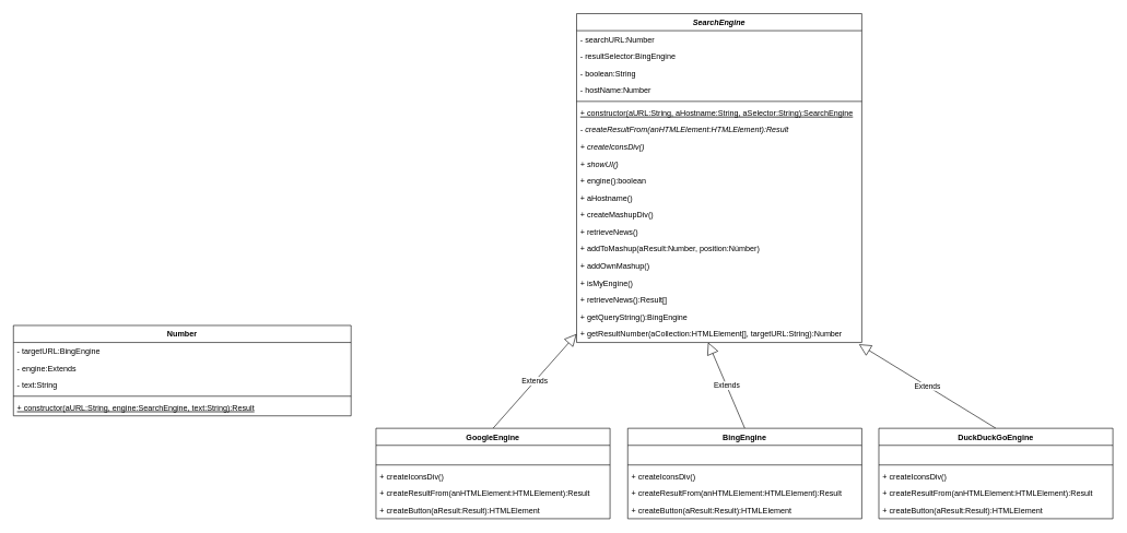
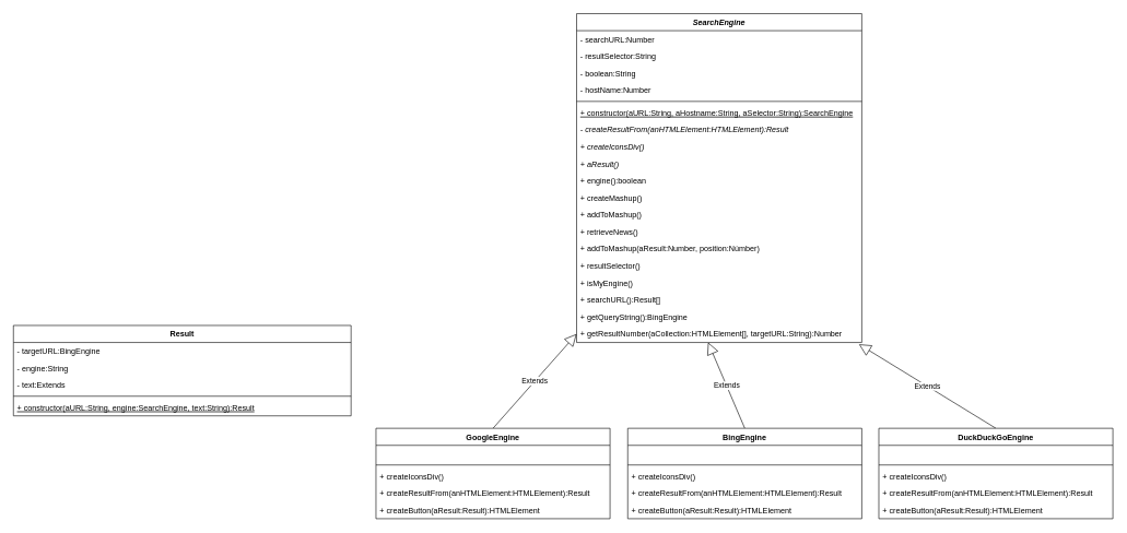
  <mxCell id="0" />
  <mxCell id="1" parent="0" />
- <mxCell id="2" value="Number" style="swimlane;fontStyle=1;align=center;verticalAlign=top;childLayout=stackLayout;horizontal=1;startSize=26;horizontalStack=0;resizeParent=1;resizeParentMax=0;resizeLast=0;collapsible=1;marginBottom=0;" parent="1" vertex="1"><mxGeometry x="20" y="496" width="515" height="138" as="geometry" /></mxCell>
+ <mxCell id="2" value="Result" style="swimlane;fontStyle=1;align=center;verticalAlign=top;childLayout=stackLayout;horizontal=1;startSize=26;horizontalStack=0;resizeParent=1;resizeParentMax=0;resizeLast=0;collapsible=1;marginBottom=0;" parent="1" vertex="1"><mxGeometry x="20" y="496" width="515" height="138" as="geometry" /></mxCell>
  <mxCell id="3" value="- targetURL:BingEngine" style="text;strokeColor=none;fillColor=none;align=left;verticalAlign=top;spacingLeft=4;spacingRight=4;overflow=hidden;rotatable=0;points=[[0,0.5],[1,0.5]];portConstraint=eastwest;" parent="2" vertex="1"><mxGeometry y="26" width="515" height="26" as="geometry" /></mxCell>
- <mxCell id="4" value="- engine:Extends" style="text;strokeColor=none;fillColor=none;align=left;verticalAlign=top;spacingLeft=4;spacingRight=4;overflow=hidden;rotatable=0;points=[[0,0.5],[1,0.5]];portConstraint=eastwest;" parent="2" vertex="1"><mxGeometry y="52" width="515" height="26" as="geometry" /></mxCell>
- <mxCell id="5" value="- text:String" style="text;strokeColor=none;fillColor=none;align=left;verticalAlign=top;spacingLeft=4;spacingRight=4;overflow=hidden;rotatable=0;points=[[0,0.5],[1,0.5]];portConstraint=eastwest;" parent="2" vertex="1"><mxGeometry y="78" width="515" height="26" as="geometry" /></mxCell>
+ <mxCell id="4" value="- engine:String" style="text;strokeColor=none;fillColor=none;align=left;verticalAlign=top;spacingLeft=4;spacingRight=4;overflow=hidden;rotatable=0;points=[[0,0.5],[1,0.5]];portConstraint=eastwest;" parent="2" vertex="1"><mxGeometry y="52" width="515" height="26" as="geometry" /></mxCell>
+ <mxCell id="5" value="- text:Extends" style="text;strokeColor=none;fillColor=none;align=left;verticalAlign=top;spacingLeft=4;spacingRight=4;overflow=hidden;rotatable=0;points=[[0,0.5],[1,0.5]];portConstraint=eastwest;" parent="2" vertex="1"><mxGeometry y="78" width="515" height="26" as="geometry" /></mxCell>
  <mxCell id="6" value="" style="line;strokeWidth=1;fillColor=none;align=left;verticalAlign=middle;spacingTop=-1;spacingLeft=3;spacingRight=3;rotatable=0;labelPosition=right;points=[];portConstraint=eastwest;" parent="2" vertex="1"><mxGeometry y="104" width="515" height="8" as="geometry" /></mxCell>
  <mxCell id="7" value="+ constructor(aURL:String, engine:SearchEngine, text:String):Result" style="text;strokeColor=none;fillColor=none;align=left;verticalAlign=top;spacingLeft=4;spacingRight=4;overflow=hidden;rotatable=0;points=[[0,0.5],[1,0.5]];portConstraint=eastwest;fontStyle=4" parent="2" vertex="1"><mxGeometry y="112" width="515" height="26" as="geometry" /></mxCell>
  <mxCell id="8" value="Extends" style="endArrow=block;endSize=16;endFill=0;html=1;exitX=0.5;exitY=0;exitDx=0;exitDy=0;entryX=0;entryY=0.5;entryDx=0;entryDy=0;" parent="1" source="43" target="30" edge="1"><mxGeometry width="160" relative="1" as="geometry"><mxPoint x="663" y="511" as="sourcePoint" /><mxPoint x="797.13" y="532.998" as="targetPoint" /></mxGeometry></mxCell>
  <mxCell id="9" value="Extends" style="endArrow=block;endSize=16;endFill=0;html=1;entryX=0.461;entryY=0.995;entryDx=0;entryDy=0;entryPerimeter=0;exitX=0.5;exitY=0;exitDx=0;exitDy=0;" parent="1" source="31" target="30" edge="1"><mxGeometry width="160" relative="1" as="geometry"><mxPoint x="1106" y="645" as="sourcePoint" /><mxPoint x="1018.545" y="535.988" as="targetPoint" /></mxGeometry></mxCell>
  <mxCell id="10" value="Extends" style="endArrow=block;endSize=16;endFill=0;html=1;entryX=0.99;entryY=1.104;entryDx=0;entryDy=0;entryPerimeter=0;exitX=0.5;exitY=0;exitDx=0;exitDy=0;" parent="1" source="37" target="30" edge="1"><mxGeometry width="160" relative="1" as="geometry"><mxPoint x="1410" y="665" as="sourcePoint" /><mxPoint x="1209.075" y="535" as="targetPoint" /></mxGeometry></mxCell>
  <mxCell id="11" value="SearchEngine" style="swimlane;fontStyle=3;align=center;verticalAlign=top;childLayout=stackLayout;horizontal=1;startSize=26;horizontalStack=0;resizeParent=1;resizeParentMax=0;resizeLast=0;collapsible=1;marginBottom=0;" parent="1" vertex="1"><mxGeometry x="879" y="20" width="435" height="502" as="geometry" /></mxCell>
  <mxCell id="12" value="- searchURL:Number" style="text;strokeColor=none;fillColor=none;align=left;verticalAlign=top;spacingLeft=4;spacingRight=4;overflow=hidden;rotatable=0;points=[[0,0.5],[1,0.5]];portConstraint=eastwest;" parent="11" vertex="1"><mxGeometry y="26" width="435" height="26" as="geometry" /></mxCell>
- <mxCell id="13" value="- resultSelector:BingEngine" style="text;strokeColor=none;fillColor=none;align=left;verticalAlign=top;spacingLeft=4;spacingRight=4;overflow=hidden;rotatable=0;points=[[0,0.5],[1,0.5]];portConstraint=eastwest;" parent="11" vertex="1"><mxGeometry y="52" width="435" height="26" as="geometry" /></mxCell>
+ <mxCell id="13" value="- resultSelector:String" style="text;strokeColor=none;fillColor=none;align=left;verticalAlign=top;spacingLeft=4;spacingRight=4;overflow=hidden;rotatable=0;points=[[0,0.5],[1,0.5]];portConstraint=eastwest;" parent="11" vertex="1"><mxGeometry y="52" width="435" height="26" as="geometry" /></mxCell>
  <mxCell id="14" value="- boolean:String" style="text;strokeColor=none;fillColor=none;align=left;verticalAlign=top;spacingLeft=4;spacingRight=4;overflow=hidden;rotatable=0;points=[[0,0.5],[1,0.5]];portConstraint=eastwest;" parent="11" vertex="1"><mxGeometry y="78" width="435" height="26" as="geometry" /></mxCell>
  <mxCell id="15" value="- hostName:Number" style="text;strokeColor=none;fillColor=none;align=left;verticalAlign=top;spacingLeft=4;spacingRight=4;overflow=hidden;rotatable=0;points=[[0,0.5],[1,0.5]];portConstraint=eastwest;" parent="11" vertex="1"><mxGeometry y="104" width="435" height="26" as="geometry" /></mxCell>
  <mxCell id="16" value="" style="line;strokeWidth=1;fillColor=none;align=left;verticalAlign=middle;spacingTop=-1;spacingLeft=3;spacingRight=3;rotatable=0;labelPosition=right;points=[];portConstraint=eastwest;" parent="11" vertex="1"><mxGeometry y="130" width="435" height="8" as="geometry" /></mxCell>
  <mxCell id="17" value="+ constructor(aURL:String, aHostname:String, aSelector:String):SearchEngine" style="text;strokeColor=none;fillColor=none;align=left;verticalAlign=top;spacingLeft=4;spacingRight=4;overflow=hidden;rotatable=0;points=[[0,0.5],[1,0.5]];portConstraint=eastwest;fontStyle=4" parent="11" vertex="1"><mxGeometry y="138" width="435" height="26" as="geometry" /></mxCell>
  <mxCell id="18" value="- createResultFrom(anHTMLElement:HTMLElement):Result" style="text;strokeColor=none;fillColor=none;align=left;verticalAlign=top;spacingLeft=4;spacingRight=4;overflow=hidden;rotatable=0;points=[[0,0.5],[1,0.5]];portConstraint=eastwest;fontStyle=2" vertex="1" parent="11"><mxGeometry y="164" width="435" height="26" as="geometry" /></mxCell>
  <mxCell id="19" value="+ createIconsDiv()" style="text;strokeColor=none;fillColor=none;align=left;verticalAlign=top;spacingLeft=4;spacingRight=4;overflow=hidden;rotatable=0;points=[[0,0.5],[1,0.5]];portConstraint=eastwest;fontStyle=2" vertex="1" parent="11"><mxGeometry y="190" width="435" height="26" as="geometry" /></mxCell>
- <mxCell id="20" value="+ showUI()" style="text;strokeColor=none;fillColor=none;align=left;verticalAlign=top;spacingLeft=4;spacingRight=4;overflow=hidden;rotatable=0;points=[[0,0.5],[1,0.5]];portConstraint=eastwest;fontStyle=2" parent="11" vertex="1"><mxGeometry y="216" width="435" height="26" as="geometry" /></mxCell>
+ <mxCell id="20" value="+ aResult()" style="text;strokeColor=none;fillColor=none;align=left;verticalAlign=top;spacingLeft=4;spacingRight=4;overflow=hidden;rotatable=0;points=[[0,0.5],[1,0.5]];portConstraint=eastwest;fontStyle=2" parent="11" vertex="1"><mxGeometry y="216" width="435" height="26" as="geometry" /></mxCell>
  <mxCell id="21" value="+ engine():boolean" style="text;strokeColor=none;fillColor=none;align=left;verticalAlign=top;spacingLeft=4;spacingRight=4;overflow=hidden;rotatable=0;points=[[0,0.5],[1,0.5]];portConstraint=eastwest;" parent="11" vertex="1"><mxGeometry y="242" width="435" height="26" as="geometry" /></mxCell>
- <mxCell id="22" value="+ aHostname()" style="text;strokeColor=none;fillColor=none;align=left;verticalAlign=top;spacingLeft=4;spacingRight=4;overflow=hidden;rotatable=0;points=[[0,0.5],[1,0.5]];portConstraint=eastwest;" vertex="1" parent="11"><mxGeometry y="268" width="435" height="26" as="geometry" /></mxCell>
- <mxCell id="23" value="+ createMashupDiv()" style="text;strokeColor=none;fillColor=none;align=left;verticalAlign=top;spacingLeft=4;spacingRight=4;overflow=hidden;rotatable=0;points=[[0,0.5],[1,0.5]];portConstraint=eastwest;" vertex="1" parent="11"><mxGeometry y="294" width="435" height="26" as="geometry" /></mxCell>
+ <mxCell id="22" value="+ createMashup()" style="text;strokeColor=none;fillColor=none;align=left;verticalAlign=top;spacingLeft=4;spacingRight=4;overflow=hidden;rotatable=0;points=[[0,0.5],[1,0.5]];portConstraint=eastwest;" vertex="1" parent="11"><mxGeometry y="268" width="435" height="26" as="geometry" /></mxCell>
+ <mxCell id="23" value="+ addToMashup()" style="text;strokeColor=none;fillColor=none;align=left;verticalAlign=top;spacingLeft=4;spacingRight=4;overflow=hidden;rotatable=0;points=[[0,0.5],[1,0.5]];portConstraint=eastwest;" vertex="1" parent="11"><mxGeometry y="294" width="435" height="26" as="geometry" /></mxCell>
  <mxCell id="24" value="+ retrieveNews()" style="text;strokeColor=none;fillColor=none;align=left;verticalAlign=top;spacingLeft=4;spacingRight=4;overflow=hidden;rotatable=0;points=[[0,0.5],[1,0.5]];portConstraint=eastwest;" vertex="1" parent="11"><mxGeometry y="320" width="435" height="26" as="geometry" /></mxCell>
  <mxCell id="25" value="+ addToMashup(aResult:Number, position:Númber)" style="text;strokeColor=none;fillColor=none;align=left;verticalAlign=top;spacingLeft=4;spacingRight=4;overflow=hidden;rotatable=0;points=[[0,0.5],[1,0.5]];portConstraint=eastwest;" vertex="1" parent="11"><mxGeometry y="346" width="435" height="26" as="geometry" /></mxCell>
- <mxCell id="26" value="+ addOwnMashup()" style="text;strokeColor=none;fillColor=none;align=left;verticalAlign=top;spacingLeft=4;spacingRight=4;overflow=hidden;rotatable=0;points=[[0,0.5],[1,0.5]];portConstraint=eastwest;" vertex="1" parent="11"><mxGeometry y="372" width="435" height="26" as="geometry" /></mxCell>
+ <mxCell id="26" value="+ resultSelector()" style="text;strokeColor=none;fillColor=none;align=left;verticalAlign=top;spacingLeft=4;spacingRight=4;overflow=hidden;rotatable=0;points=[[0,0.5],[1,0.5]];portConstraint=eastwest;" vertex="1" parent="11"><mxGeometry y="372" width="435" height="26" as="geometry" /></mxCell>
  <mxCell id="27" value="+ isMyEngine()" style="text;strokeColor=none;fillColor=none;align=left;verticalAlign=top;spacingLeft=4;spacingRight=4;overflow=hidden;rotatable=0;points=[[0,0.5],[1,0.5]];portConstraint=eastwest;" vertex="1" parent="11"><mxGeometry y="398" width="435" height="26" as="geometry" /></mxCell>
- <mxCell id="28" value="+ retrieveNews():Result[]" style="text;strokeColor=none;fillColor=none;align=left;verticalAlign=top;spacingLeft=4;spacingRight=4;overflow=hidden;rotatable=0;points=[[0,0.5],[1,0.5]];portConstraint=eastwest;" parent="11" vertex="1"><mxGeometry y="424" width="435" height="26" as="geometry" /></mxCell>
+ <mxCell id="28" value="+ searchURL():Result[]" style="text;strokeColor=none;fillColor=none;align=left;verticalAlign=top;spacingLeft=4;spacingRight=4;overflow=hidden;rotatable=0;points=[[0,0.5],[1,0.5]];portConstraint=eastwest;" parent="11" vertex="1"><mxGeometry y="424" width="435" height="26" as="geometry" /></mxCell>
  <mxCell id="29" value="+ getQueryString():BingEngine" style="text;strokeColor=none;fillColor=none;align=left;verticalAlign=top;spacingLeft=4;spacingRight=4;overflow=hidden;rotatable=0;points=[[0,0.5],[1,0.5]];portConstraint=eastwest;" vertex="1" parent="11"><mxGeometry y="450" width="435" height="26" as="geometry" /></mxCell>
  <mxCell id="30" value="+ getResultNumber(aCollection:HTMLElement[], targetURL:String):Number" style="text;strokeColor=none;fillColor=none;align=left;verticalAlign=top;spacingLeft=4;spacingRight=4;overflow=hidden;rotatable=0;points=[[0,0.5],[1,0.5]];portConstraint=eastwest;" vertex="1" parent="11"><mxGeometry y="476" width="435" height="26" as="geometry" /></mxCell>
  <mxCell id="31" value="BingEngine" style="swimlane;fontStyle=1;align=center;verticalAlign=top;childLayout=stackLayout;horizontal=1;startSize=26;horizontalStack=0;resizeParent=1;resizeParentMax=0;resizeLast=0;collapsible=1;marginBottom=0;" vertex="1" parent="1"><mxGeometry x="957" y="653" width="357" height="138" as="geometry" /></mxCell>
  <mxCell id="32" value=" " style="text;strokeColor=none;fillColor=none;align=left;verticalAlign=top;spacingLeft=4;spacingRight=4;overflow=hidden;rotatable=0;points=[[0,0.5],[1,0.5]];portConstraint=eastwest;" vertex="1" parent="31"><mxGeometry y="26" width="357" height="26" as="geometry" /></mxCell>
  <mxCell id="33" value="" style="line;strokeWidth=1;fillColor=none;align=left;verticalAlign=middle;spacingTop=-1;spacingLeft=3;spacingRight=3;rotatable=0;labelPosition=right;points=[];portConstraint=eastwest;" vertex="1" parent="31"><mxGeometry y="52" width="357" height="8" as="geometry" /></mxCell>
  <mxCell id="34" value="+ createIconsDiv()" style="text;strokeColor=none;fillColor=none;align=left;verticalAlign=top;spacingLeft=4;spacingRight=4;overflow=hidden;rotatable=0;points=[[0,0.5],[1,0.5]];portConstraint=eastwest;" vertex="1" parent="31"><mxGeometry y="60" width="357" height="26" as="geometry" /></mxCell>
  <mxCell id="35" value="+ createResultFrom(anHTMLElement:HTMLElement):Result" style="text;strokeColor=none;fillColor=none;align=left;verticalAlign=top;spacingLeft=4;spacingRight=4;overflow=hidden;rotatable=0;points=[[0,0.5],[1,0.5]];portConstraint=eastwest;" vertex="1" parent="31"><mxGeometry y="86" width="357" height="26" as="geometry" /></mxCell>
  <mxCell id="36" value="+ createButton(aResult:Result):HTMLElement" style="text;strokeColor=none;fillColor=none;align=left;verticalAlign=top;spacingLeft=4;spacingRight=4;overflow=hidden;rotatable=0;points=[[0,0.5],[1,0.5]];portConstraint=eastwest;" vertex="1" parent="31"><mxGeometry y="112" width="357" height="26" as="geometry" /></mxCell>
  <mxCell id="37" value="DuckDuckGoEngine" style="swimlane;fontStyle=1;align=center;verticalAlign=top;childLayout=stackLayout;horizontal=1;startSize=26;horizontalStack=0;resizeParent=1;resizeParentMax=0;resizeLast=0;collapsible=1;marginBottom=0;" vertex="1" parent="1"><mxGeometry x="1340" y="653" width="357" height="138" as="geometry" /></mxCell>
  <mxCell id="38" value=" " style="text;strokeColor=none;fillColor=none;align=left;verticalAlign=top;spacingLeft=4;spacingRight=4;overflow=hidden;rotatable=0;points=[[0,0.5],[1,0.5]];portConstraint=eastwest;" vertex="1" parent="37"><mxGeometry y="26" width="357" height="26" as="geometry" /></mxCell>
  <mxCell id="39" value="" style="line;strokeWidth=1;fillColor=none;align=left;verticalAlign=middle;spacingTop=-1;spacingLeft=3;spacingRight=3;rotatable=0;labelPosition=right;points=[];portConstraint=eastwest;" vertex="1" parent="37"><mxGeometry y="52" width="357" height="8" as="geometry" /></mxCell>
  <mxCell id="40" value="+ createIconsDiv()" style="text;strokeColor=none;fillColor=none;align=left;verticalAlign=top;spacingLeft=4;spacingRight=4;overflow=hidden;rotatable=0;points=[[0,0.5],[1,0.5]];portConstraint=eastwest;" vertex="1" parent="37"><mxGeometry y="60" width="357" height="26" as="geometry" /></mxCell>
  <mxCell id="41" value="+ createResultFrom(anHTMLElement:HTMLElement):Result" style="text;strokeColor=none;fillColor=none;align=left;verticalAlign=top;spacingLeft=4;spacingRight=4;overflow=hidden;rotatable=0;points=[[0,0.5],[1,0.5]];portConstraint=eastwest;" vertex="1" parent="37"><mxGeometry y="86" width="357" height="26" as="geometry" /></mxCell>
  <mxCell id="42" value="+ createButton(aResult:Result):HTMLElement" style="text;strokeColor=none;fillColor=none;align=left;verticalAlign=top;spacingLeft=4;spacingRight=4;overflow=hidden;rotatable=0;points=[[0,0.5],[1,0.5]];portConstraint=eastwest;" vertex="1" parent="37"><mxGeometry y="112" width="357" height="26" as="geometry" /></mxCell>
  <mxCell id="43" value="GoogleEngine" style="swimlane;fontStyle=1;align=center;verticalAlign=top;childLayout=stackLayout;horizontal=1;startSize=26;horizontalStack=0;resizeParent=1;resizeParentMax=0;resizeLast=0;collapsible=1;marginBottom=0;" parent="1" vertex="1"><mxGeometry x="573" y="653" width="357" height="138" as="geometry" /></mxCell>
  <mxCell id="44" value=" " style="text;strokeColor=none;fillColor=none;align=left;verticalAlign=top;spacingLeft=4;spacingRight=4;overflow=hidden;rotatable=0;points=[[0,0.5],[1,0.5]];portConstraint=eastwest;" parent="43" vertex="1"><mxGeometry y="26" width="357" height="26" as="geometry" /></mxCell>
  <mxCell id="45" value="" style="line;strokeWidth=1;fillColor=none;align=left;verticalAlign=middle;spacingTop=-1;spacingLeft=3;spacingRight=3;rotatable=0;labelPosition=right;points=[];portConstraint=eastwest;" parent="43" vertex="1"><mxGeometry y="52" width="357" height="8" as="geometry" /></mxCell>
  <mxCell id="46" value="+ createIconsDiv()" style="text;strokeColor=none;fillColor=none;align=left;verticalAlign=top;spacingLeft=4;spacingRight=4;overflow=hidden;rotatable=0;points=[[0,0.5],[1,0.5]];portConstraint=eastwest;" parent="43" vertex="1"><mxGeometry y="60" width="357" height="26" as="geometry" /></mxCell>
  <mxCell id="47" value="+ createResultFrom(anHTMLElement:HTMLElement):Result" style="text;strokeColor=none;fillColor=none;align=left;verticalAlign=top;spacingLeft=4;spacingRight=4;overflow=hidden;rotatable=0;points=[[0,0.5],[1,0.5]];portConstraint=eastwest;" vertex="1" parent="43"><mxGeometry y="86" width="357" height="26" as="geometry" /></mxCell>
  <mxCell id="48" value="+ createButton(aResult:Result):HTMLElement" style="text;strokeColor=none;fillColor=none;align=left;verticalAlign=top;spacingLeft=4;spacingRight=4;overflow=hidden;rotatable=0;points=[[0,0.5],[1,0.5]];portConstraint=eastwest;" vertex="1" parent="43"><mxGeometry y="112" width="357" height="26" as="geometry" /></mxCell>
